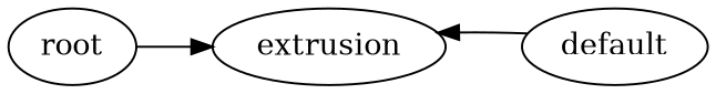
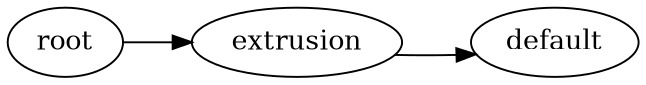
  digraph {
    rankdir=LR
    n1 [label=root]
    n2 [label=extrusion]
    n3 [label=default]
    n1 -> n2
-   n3 -> n2
+   n2 -> n3
  }
